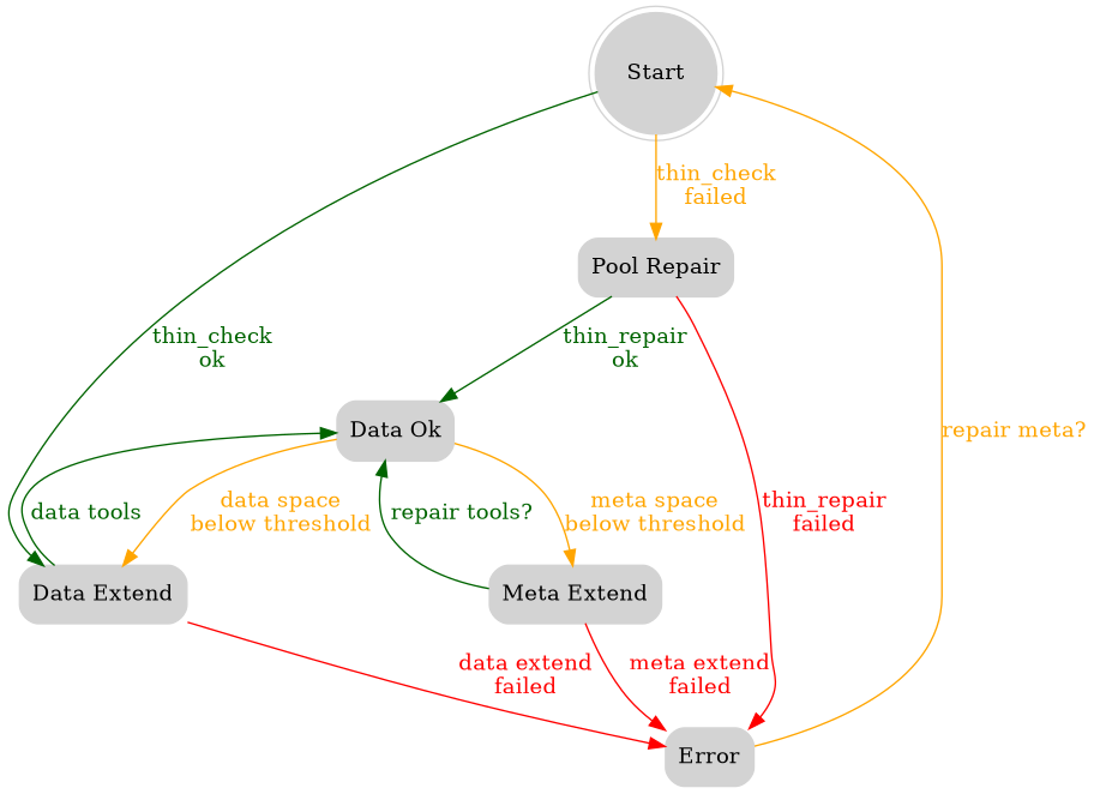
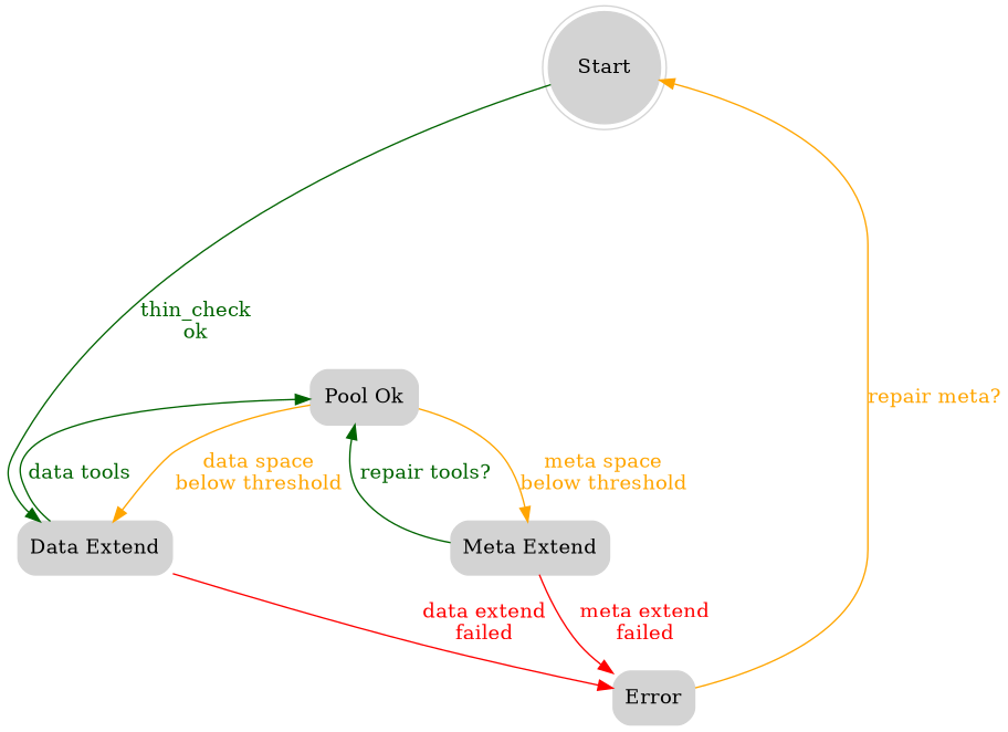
  digraph {
    rankdir=TD
    node [color=lightgrey shape=Mrecord style=filled]
    edge [color=orange fontcolor=orange]
    Start [shape=doublecircle]
-   n2 [label="Pool Repair"]
    n3 [label="Data Extend"]
-   n4 [label="Data Ok"]
+   n4 [label="Pool Ok"]
    n5 [label="Meta Extend"]
    n6 [label=Error]
-   Start -> n2 [label="thin_check\nfailed"]
    Start -> n3 [color=darkgreen fontcolor=darkgreen label="thin_check\nok"]
-   n2 -> n4 [color=darkgreen fontcolor=darkgreen label="thin_repair\nok"]
-   n2 -> n6 [color=red fontcolor=red label="thin_repair\nfailed"]
    n3 -> n4 [color=darkgreen fontcolor=darkgreen label="data tools"]
    n3 -> n6 [color=red fontcolor=red label="data extend\nfailed"]
    n4 -> n3 [label="data space\nbelow threshold"]
    n4 -> n5 [label="meta space\nbelow threshold"]
    n5 -> n4 [color=darkgreen fontcolor=darkgreen label="repair tools?"]
    n5 -> n6 [color=red fontcolor=red label="meta extend\nfailed"]
    n6 -> Start [label="repair meta?"]
  }
